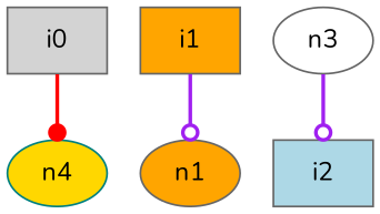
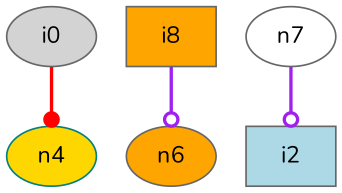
  digraph {
    fontname=Nunito
    node [color=gray40 fillcolor=orange fontname=Nunito style=filled]
    edge [arrowhead=odot color=purple fontname=Nunito style=bold]
-   n0 [fillcolor=lightgrey label=i0 shape=box]
+   n0 [fillcolor=lightgrey label=i0 shape=ellipse]
    n5 [color=teal fillcolor=gold label=n4]
-   n1 [label=i1 shape=box]
-   n6 [label=n1]
+   n1 [label=i8 shape=box]
+   n6
    n2 [fillcolor=lightblue label=i2 shape=box]
-   n7 [fillcolor=white label=n3]
+   n7 [fillcolor=white]
    n0 -> n5 [arrowhead=dot color=red]
    n1 -> n6
    n7 -> n2
  }
